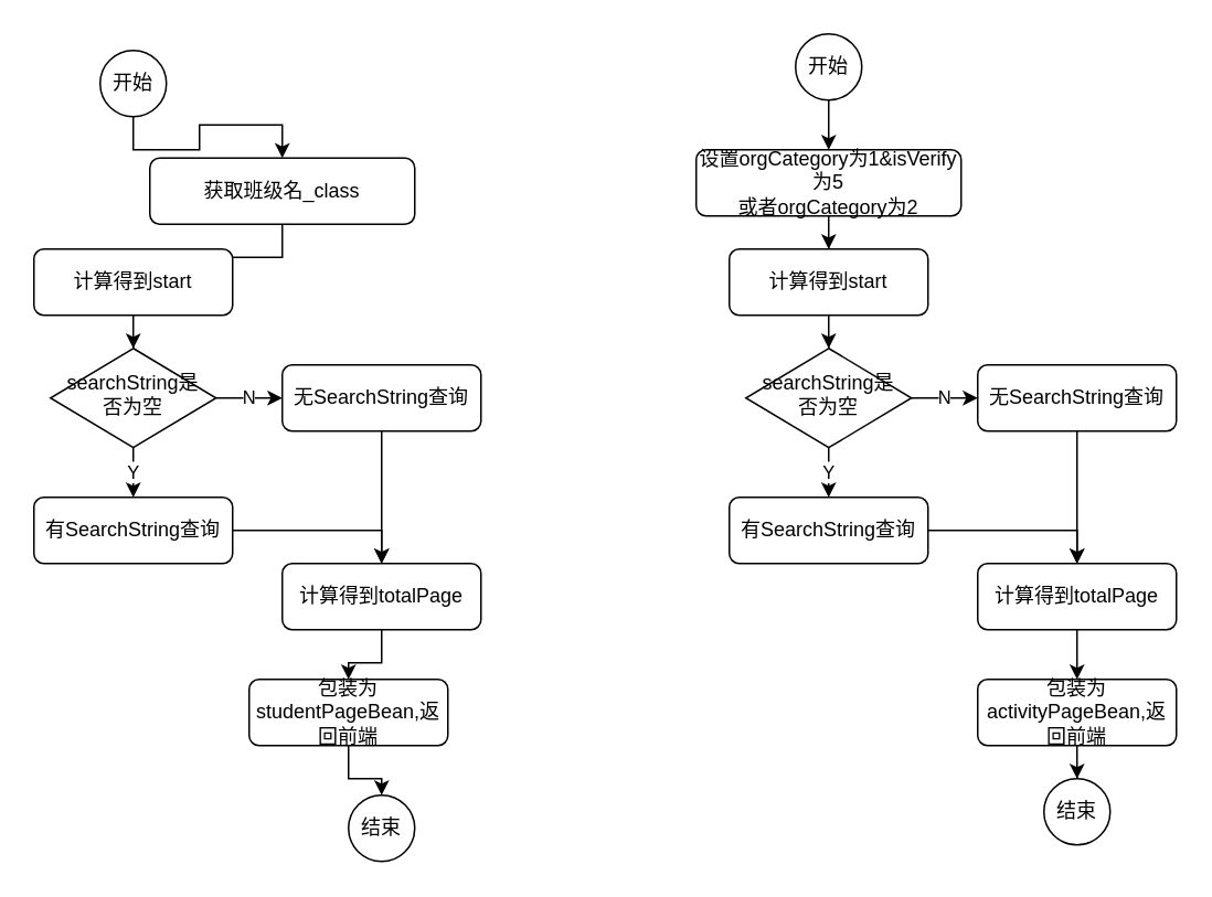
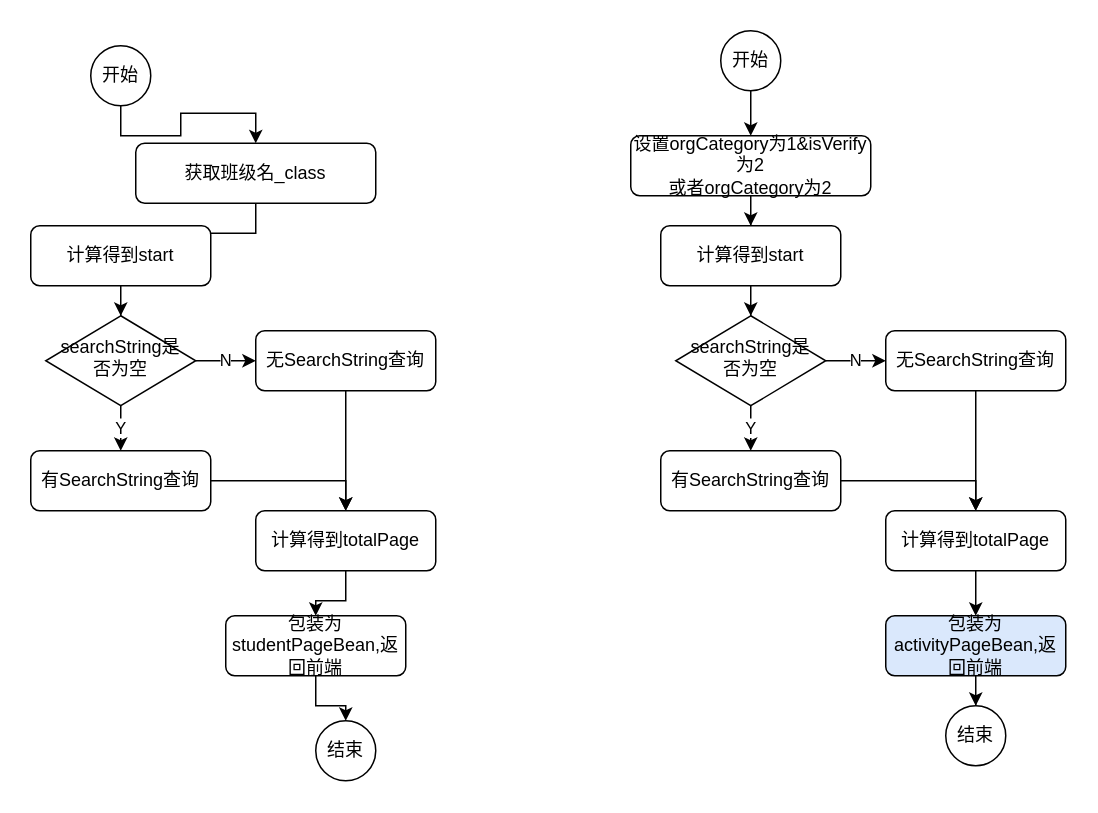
  <mxCell id="0" />
  <mxCell id="1" parent="0" />
  <mxCell id="2" style="edgeStyle=orthogonalEdgeStyle;rounded=0;orthogonalLoop=1;jettySize=auto;html=1;" parent="1" source="3" target="10" edge="1"><mxGeometry relative="1" as="geometry" /></mxCell>
  <mxCell id="3" value="获取班级名_class" style="rounded=1;whiteSpace=wrap;html=1;fontSize=12;glass=0;strokeWidth=1;shadow=0;" parent="1" vertex="1"><mxGeometry x="90" y="95" width="160" height="40" as="geometry" /></mxCell>
  <mxCell id="4" value="N" style="edgeStyle=orthogonalEdgeStyle;rounded=0;orthogonalLoop=1;jettySize=auto;html=1;entryX=0;entryY=0.5;entryDx=0;entryDy=0;" parent="1" source="6" target="8" edge="1"><mxGeometry relative="1" as="geometry" /></mxCell>
  <mxCell id="5" value="Y" style="edgeStyle=orthogonalEdgeStyle;rounded=0;orthogonalLoop=1;jettySize=auto;html=1;entryX=0.5;entryY=0;entryDx=0;entryDy=0;" parent="1" source="6" target="12" edge="1"><mxGeometry relative="1" as="geometry"><mxPoint x="80" y="330" as="targetPoint" /></mxGeometry></mxCell>
  <mxCell id="6" value="searchString是否为空" style="rhombus;whiteSpace=wrap;html=1;shadow=0;fontFamily=Helvetica;fontSize=12;align=center;strokeWidth=1;spacing=6;spacingTop=-4;" parent="1" vertex="1"><mxGeometry x="30" y="210" width="100" height="60" as="geometry" /></mxCell>
  <mxCell id="7" style="edgeStyle=orthogonalEdgeStyle;rounded=0;orthogonalLoop=1;jettySize=auto;html=1;" parent="1" source="8" target="14" edge="1"><mxGeometry relative="1" as="geometry" /></mxCell>
  <mxCell id="8" value="无SearchString查询" style="rounded=1;whiteSpace=wrap;html=1;fontSize=12;glass=0;strokeWidth=1;shadow=0;" parent="1" vertex="1"><mxGeometry x="170" y="220" width="120" height="40" as="geometry" /></mxCell>
  <mxCell id="9" style="edgeStyle=orthogonalEdgeStyle;rounded=0;orthogonalLoop=1;jettySize=auto;html=1;" parent="1" source="10" target="6" edge="1"><mxGeometry relative="1" as="geometry" /></mxCell>
  <mxCell id="10" value="计算得到start" style="rounded=1;whiteSpace=wrap;html=1;fontSize=12;glass=0;strokeWidth=1;shadow=0;" parent="1" vertex="1"><mxGeometry x="20" y="150" width="120" height="40" as="geometry" /></mxCell>
  <mxCell id="11" style="edgeStyle=orthogonalEdgeStyle;rounded=0;orthogonalLoop=1;jettySize=auto;html=1;entryX=0.5;entryY=0;entryDx=0;entryDy=0;" parent="1" source="12" target="14" edge="1"><mxGeometry relative="1" as="geometry" /></mxCell>
  <mxCell id="12" value="有SearchString查询" style="rounded=1;whiteSpace=wrap;html=1;fontSize=12;glass=0;strokeWidth=1;shadow=0;" parent="1" vertex="1"><mxGeometry x="20" y="300" width="120" height="40" as="geometry" /></mxCell>
  <mxCell id="13" style="edgeStyle=orthogonalEdgeStyle;rounded=0;orthogonalLoop=1;jettySize=auto;html=1;entryX=0.5;entryY=0;entryDx=0;entryDy=0;" parent="1" source="14" target="16" edge="1"><mxGeometry relative="1" as="geometry" /></mxCell>
  <mxCell id="14" value="计算得到totalPage" style="rounded=1;whiteSpace=wrap;html=1;fontSize=12;glass=0;strokeWidth=1;shadow=0;" parent="1" vertex="1"><mxGeometry x="170" y="340" width="120" height="40" as="geometry" /></mxCell>
  <mxCell id="15" style="edgeStyle=orthogonalEdgeStyle;rounded=0;orthogonalLoop=1;jettySize=auto;html=1;entryX=0.5;entryY=0;entryDx=0;entryDy=0;" edge="1" parent="1" source="16" target="36"><mxGeometry relative="1" as="geometry" /></mxCell>
  <mxCell id="16" value="包装为studentPageBean,返回前端" style="rounded=1;whiteSpace=wrap;html=1;fontSize=12;glass=0;strokeWidth=1;shadow=0;" parent="1" vertex="1"><mxGeometry x="150" y="410" width="120" height="40" as="geometry" /></mxCell>
  <mxCell id="17" style="edgeStyle=orthogonalEdgeStyle;rounded=0;orthogonalLoop=1;jettySize=auto;html=1;" parent="1" source="18" target="25" edge="1"><mxGeometry relative="1" as="geometry" /></mxCell>
- <mxCell id="18" value="设置orgCategory为1&amp;amp;isVerify为5&lt;br&gt;或者orgCategory为2" style="rounded=1;whiteSpace=wrap;html=1;fontSize=12;glass=0;strokeWidth=1;shadow=0;" parent="1" vertex="1"><mxGeometry x="420" y="90" width="160" height="40" as="geometry" /></mxCell>
+ <mxCell id="18" value="设置orgCategory为1&amp;amp;isVerify为2&lt;br&gt;或者orgCategory为2" style="rounded=1;whiteSpace=wrap;html=1;fontSize=12;glass=0;strokeWidth=1;shadow=0;" parent="1" vertex="1"><mxGeometry x="420" y="90" width="160" height="40" as="geometry" /></mxCell>
  <mxCell id="19" value="N" style="edgeStyle=orthogonalEdgeStyle;rounded=0;orthogonalLoop=1;jettySize=auto;html=1;entryX=0;entryY=0.5;entryDx=0;entryDy=0;" parent="1" source="21" target="23" edge="1"><mxGeometry relative="1" as="geometry" /></mxCell>
  <mxCell id="20" value="Y" style="edgeStyle=orthogonalEdgeStyle;rounded=0;orthogonalLoop=1;jettySize=auto;html=1;entryX=0.5;entryY=0;entryDx=0;entryDy=0;" parent="1" source="21" target="27" edge="1"><mxGeometry relative="1" as="geometry"><mxPoint x="500" y="330" as="targetPoint" /></mxGeometry></mxCell>
  <mxCell id="21" value="searchString是否为空" style="rhombus;whiteSpace=wrap;html=1;shadow=0;fontFamily=Helvetica;fontSize=12;align=center;strokeWidth=1;spacing=6;spacingTop=-4;" parent="1" vertex="1"><mxGeometry x="450" y="210" width="100" height="60" as="geometry" /></mxCell>
  <mxCell id="22" style="edgeStyle=orthogonalEdgeStyle;rounded=0;orthogonalLoop=1;jettySize=auto;html=1;" parent="1" source="23" target="29" edge="1"><mxGeometry relative="1" as="geometry" /></mxCell>
  <mxCell id="23" value="无SearchString查询" style="rounded=1;whiteSpace=wrap;html=1;fontSize=12;glass=0;strokeWidth=1;shadow=0;" parent="1" vertex="1"><mxGeometry x="590" y="220" width="120" height="40" as="geometry" /></mxCell>
  <mxCell id="24" style="edgeStyle=orthogonalEdgeStyle;rounded=0;orthogonalLoop=1;jettySize=auto;html=1;" parent="1" source="25" target="21" edge="1"><mxGeometry relative="1" as="geometry" /></mxCell>
  <mxCell id="25" value="计算得到start" style="rounded=1;whiteSpace=wrap;html=1;fontSize=12;glass=0;strokeWidth=1;shadow=0;" parent="1" vertex="1"><mxGeometry x="440" y="150" width="120" height="40" as="geometry" /></mxCell>
  <mxCell id="26" style="edgeStyle=orthogonalEdgeStyle;rounded=0;orthogonalLoop=1;jettySize=auto;html=1;entryX=0.5;entryY=0;entryDx=0;entryDy=0;" parent="1" source="27" target="29" edge="1"><mxGeometry relative="1" as="geometry" /></mxCell>
  <mxCell id="27" value="有SearchString查询" style="rounded=1;whiteSpace=wrap;html=1;fontSize=12;glass=0;strokeWidth=1;shadow=0;" parent="1" vertex="1"><mxGeometry x="440" y="300" width="120" height="40" as="geometry" /></mxCell>
  <mxCell id="28" style="edgeStyle=orthogonalEdgeStyle;rounded=0;orthogonalLoop=1;jettySize=auto;html=1;entryX=0.5;entryY=0;entryDx=0;entryDy=0;" parent="1" source="29" target="31" edge="1"><mxGeometry relative="1" as="geometry" /></mxCell>
  <mxCell id="29" value="计算得到totalPage" style="rounded=1;whiteSpace=wrap;html=1;fontSize=12;glass=0;strokeWidth=1;shadow=0;" parent="1" vertex="1"><mxGeometry x="590" y="340" width="120" height="40" as="geometry" /></mxCell>
  <mxCell id="30" style="edgeStyle=orthogonalEdgeStyle;rounded=0;orthogonalLoop=1;jettySize=auto;html=1;" edge="1" parent="1" source="31" target="37"><mxGeometry relative="1" as="geometry" /></mxCell>
- <mxCell id="31" value="包装为activityPageBean,返回前端" style="rounded=1;whiteSpace=wrap;html=1;fontSize=12;glass=0;strokeWidth=1;shadow=0;" parent="1" vertex="1"><mxGeometry x="590" y="410" width="120" height="40" as="geometry" /></mxCell>
+ <mxCell id="31" value="包装为activityPageBean,返回前端" style="rounded=1;whiteSpace=wrap;html=1;fontSize=12;glass=0;strokeWidth=1;shadow=0;fillColor=#dae8fc;" parent="1" vertex="1"><mxGeometry x="590" y="410" width="120" height="40" as="geometry" /></mxCell>
  <mxCell id="32" style="edgeStyle=orthogonalEdgeStyle;rounded=0;orthogonalLoop=1;jettySize=auto;html=1;" edge="1" parent="1" source="33" target="3"><mxGeometry relative="1" as="geometry" /></mxCell>
  <mxCell id="33" value="开始" style="ellipse;whiteSpace=wrap;html=1;aspect=fixed;" vertex="1" parent="1"><mxGeometry x="60" y="30" width="40" height="40" as="geometry" /></mxCell>
  <mxCell id="34" style="edgeStyle=orthogonalEdgeStyle;rounded=0;orthogonalLoop=1;jettySize=auto;html=1;" edge="1" parent="1" source="35" target="18"><mxGeometry relative="1" as="geometry" /></mxCell>
  <mxCell id="35" value="开始" style="ellipse;whiteSpace=wrap;html=1;aspect=fixed;" vertex="1" parent="1"><mxGeometry x="480" y="20" width="40" height="40" as="geometry" /></mxCell>
  <mxCell id="36" value="结束" style="ellipse;whiteSpace=wrap;html=1;aspect=fixed;" vertex="1" parent="1"><mxGeometry x="210" y="480" width="40" height="40" as="geometry" /></mxCell>
  <mxCell id="37" value="结束" style="ellipse;whiteSpace=wrap;html=1;aspect=fixed;" vertex="1" parent="1"><mxGeometry x="630" y="470" width="40" height="40" as="geometry" /></mxCell>
